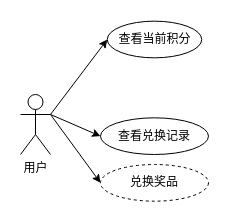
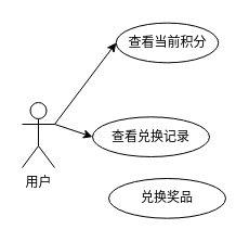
  <mxCell id="0" />
  <mxCell id="1" parent="0" />
  <mxCell id="2" style="edgeStyle=none;rounded=0;orthogonalLoop=1;jettySize=auto;html=1;exitX=1;exitY=0.333;exitDx=0;exitDy=0;exitPerimeter=0;entryX=0;entryY=0.5;entryDx=0;entryDy=0;" edge="1" parent="1" source="5" target="6"><mxGeometry relative="1" as="geometry" /></mxCell>
  <mxCell id="3" style="edgeStyle=none;rounded=0;orthogonalLoop=1;jettySize=auto;html=1;exitX=1;exitY=0.333;exitDx=0;exitDy=0;exitPerimeter=0;entryX=0;entryY=0.5;entryDx=0;entryDy=0;" edge="1" parent="1" source="5" target="7"><mxGeometry relative="1" as="geometry" /></mxCell>
- <mxCell id="4" style="edgeStyle=none;rounded=0;orthogonalLoop=1;jettySize=auto;html=1;exitX=1;exitY=0.333;exitDx=0;exitDy=0;exitPerimeter=0;entryX=0;entryY=0.5;entryDx=0;entryDy=0;" edge="1" parent="1" source="5" target="8"><mxGeometry relative="1" as="geometry" /></mxCell>
  <mxCell id="5" value="用户" style="shape=umlActor;verticalLabelPosition=bottom;verticalAlign=top;html=1;outlineConnect=0;" parent="1" vertex="1"><mxGeometry x="20" y="94" width="30" height="60" as="geometry" /></mxCell>
  <mxCell id="6" value="查看当前积分" style="ellipse;whiteSpace=wrap;html=1;" parent="1" vertex="1"><mxGeometry x="106.75" y="20.66" width="94.5" height="36.67" as="geometry" /></mxCell>
- <mxCell id="7" value="查看兑换记录" style="ellipse;whiteSpace=wrap;html=1;" vertex="1" parent="1"><mxGeometry x="100" y="117.33" width="108" height="36.67" as="geometry" /></mxCell>
- <mxCell id="8" value="兑换奖品" style="ellipse;whiteSpace=wrap;html=1;dashed=1;" vertex="1" parent="1"><mxGeometry x="100" y="164" width="108" height="36.67" as="geometry" /></mxCell>
+ <mxCell id="7" value="查看兑换记录" style="ellipse;whiteSpace=wrap;html=1;" vertex="1" parent="1"><mxGeometry x="85" y="107.33" width="108" height="36.67" as="geometry" /></mxCell>
+ <mxCell id="8" value="兑换奖品" style="ellipse;whiteSpace=wrap;html=1;" vertex="1" parent="1"><mxGeometry x="100" y="164" width="108" height="36.67" as="geometry" /></mxCell>
